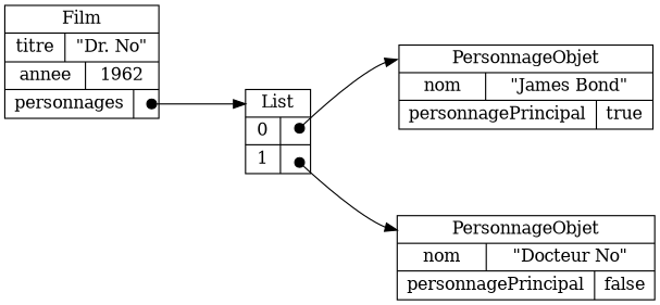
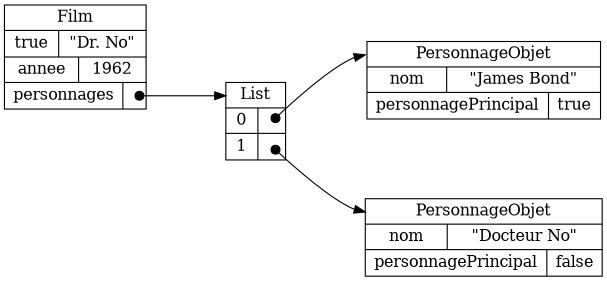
  digraph {
    compound=true
    nodesep=1.0
    rankdir=LR
    ranksep=1.0
    node [fillcolor=white shape=record style=filled]
    edge [arrowtail=dot dir=both headport=_C tailclip=false]
-   n1 [label="<_C>Film|{titre|\"Dr. No\"}|{annee|1962}|{personnages|<personnages_personnages>}"]
+   n1 [label="<_C>Film|{true|\"Dr. No\"}|{annee|1962}|{personnages|<personnages_personnages>}"]
    n2 [label="<_C>List|{0|<0_0>}|{1|<1_1>}"]
    n3 [label="<_C>PersonnageObjet|{nom|\"James Bond\"}|{personnagePrincipal|true}"]
    n4 [label="<_C>PersonnageObjet|{nom|\"Docteur No\"}|{personnagePrincipal|false}"]
    n1 -> n2 [tailport="personnages_personnages:c"]
    n2 -> n3 [tailport="0_0:c"]
    n2 -> n4 [tailport="1_1:c"]
  }
